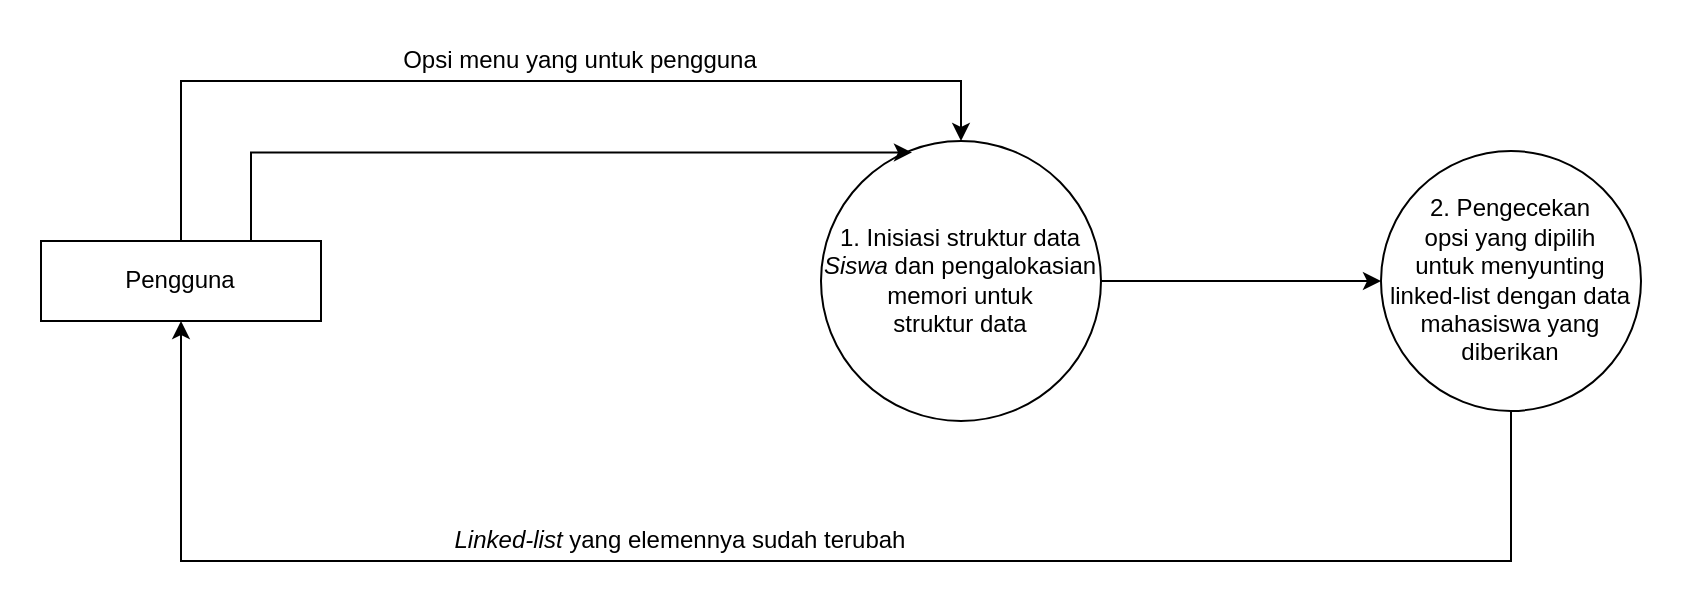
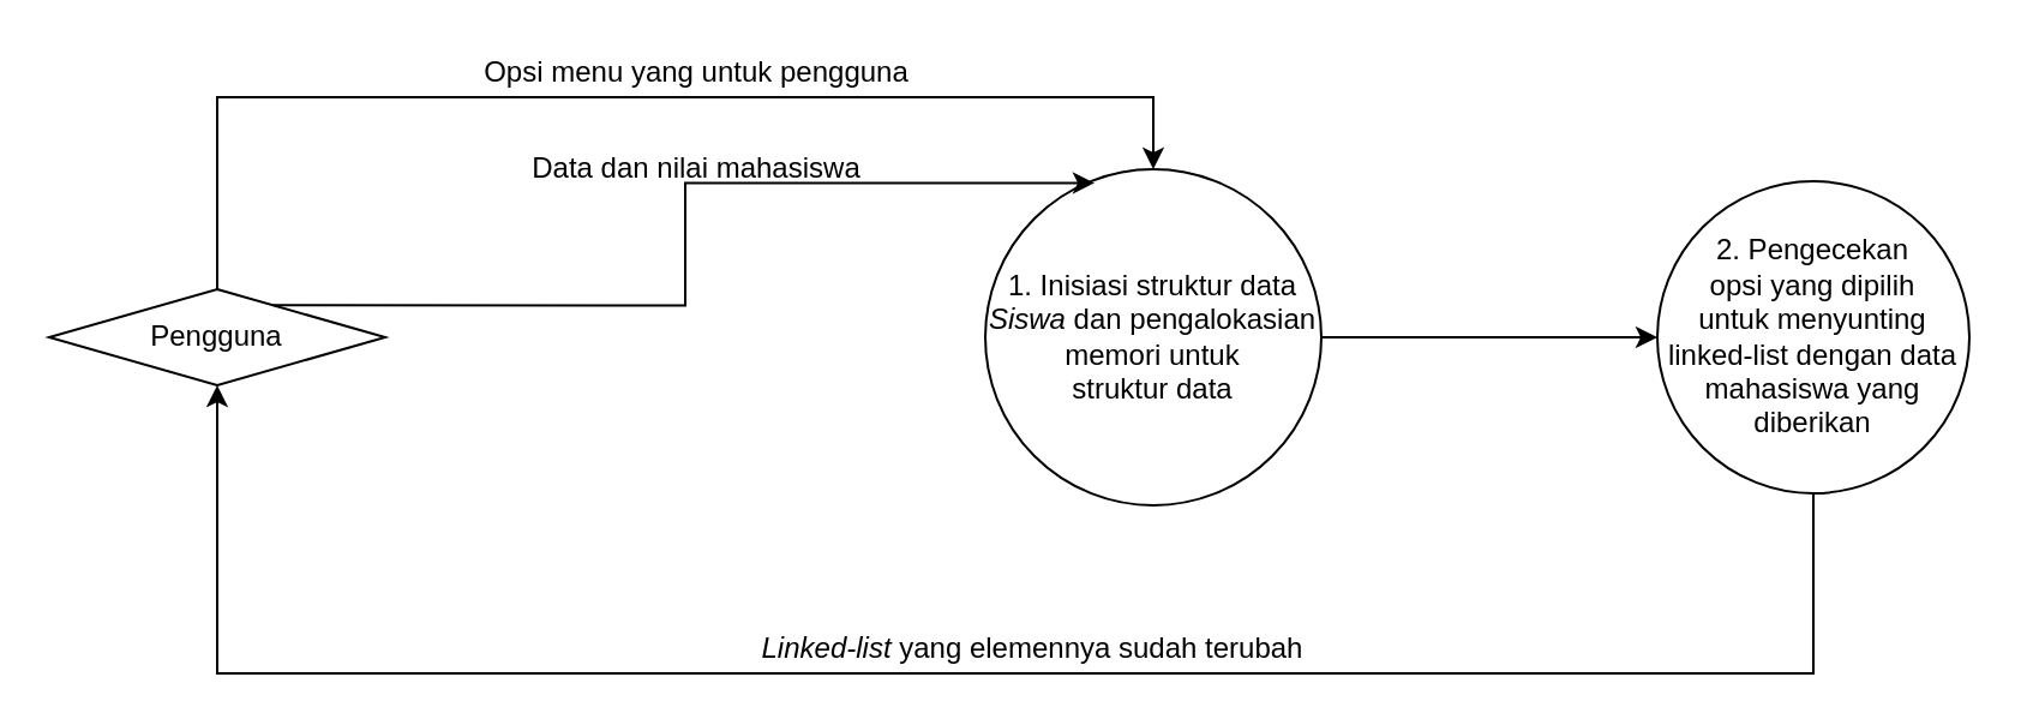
  <mxCell id="0" />
  <mxCell id="1" parent="0" />
- <mxCell id="2" value="Pengguna" style="rounded=0;whiteSpace=wrap;html=1;" parent="1" vertex="1"><mxGeometry x="20" y="120" width="140" height="40" as="geometry" /></mxCell>
+ <mxCell id="2" value="Pengguna" style="rhombus;whiteSpace=wrap;html=1;" parent="1" vertex="1"><mxGeometry x="20" y="120" width="140" height="40" as="geometry" /></mxCell>
  <mxCell id="3" style="edgeStyle=orthogonalEdgeStyle;rounded=0;orthogonalLoop=1;jettySize=auto;html=1;entryX=0.5;entryY=1;entryDx=0;entryDy=0;exitX=0.5;exitY=1;exitDx=0;exitDy=0;" parent="1" source="11" target="2" edge="1"><mxGeometry relative="1" as="geometry"><mxPoint x="370" y="230" as="sourcePoint" /><Array as="points"><mxPoint x="755" y="280" /><mxPoint x="90" y="280" /></Array></mxGeometry></mxCell>
  <mxCell id="4" style="edgeStyle=orthogonalEdgeStyle;rounded=0;orthogonalLoop=1;jettySize=auto;html=1;exitX=1;exitY=0.5;exitDx=0;exitDy=0;entryX=0;entryY=0.5;entryDx=0;entryDy=0;" edge="1" parent="1" source="5" target="11"><mxGeometry relative="1" as="geometry" /></mxCell>
  <mxCell id="5" value="1. Inisiasi struktur data &lt;i&gt;Siswa&lt;/i&gt;&amp;nbsp;dan pengalokasian memori untuk &lt;br&gt;struktur data" style="ellipse;whiteSpace=wrap;html=1;aspect=fixed;" parent="1" vertex="1"><mxGeometry x="410" y="70" width="140" height="140" as="geometry" /></mxCell>
  <mxCell id="6" style="edgeStyle=orthogonalEdgeStyle;rounded=0;orthogonalLoop=1;jettySize=auto;html=1;exitX=0.5;exitY=0;exitDx=0;exitDy=0;entryX=0.5;entryY=0;entryDx=0;entryDy=0;" parent="1" source="2" target="5" edge="1"><mxGeometry relative="1" as="geometry"><Array as="points"><mxPoint x="90" y="40" /><mxPoint x="480" y="40" /></Array></mxGeometry></mxCell>
  <mxCell id="7" value="Opsi menu yang untuk pengguna" style="text;html=1;align=center;verticalAlign=middle;whiteSpace=wrap;rounded=0;" parent="1" vertex="1"><mxGeometry x="190" y="20" width="200" height="20" as="geometry" /></mxCell>
- <mxCell id="8" value="&lt;i&gt;Linked-list &lt;/i&gt;yang elemennya sudah terubah" style="text;html=1;align=center;verticalAlign=middle;whiteSpace=wrap;rounded=0;" parent="1" vertex="1"><mxGeometry x="220" y="260" width="240" height="20" as="geometry" /></mxCell>
+ <mxCell id="8" value="&lt;i&gt;Linked-list &lt;/i&gt;yang elemennya sudah terubah" style="text;html=1;align=center;verticalAlign=middle;whiteSpace=wrap;rounded=0;" parent="1" vertex="1"><mxGeometry x="310" y="260" width="240" height="20" as="geometry" /></mxCell>
  <mxCell id="9" style="edgeStyle=orthogonalEdgeStyle;rounded=0;orthogonalLoop=1;jettySize=auto;html=1;exitX=0.75;exitY=0;exitDx=0;exitDy=0;entryX=0.325;entryY=0.041;entryDx=0;entryDy=0;entryPerimeter=0;" parent="1" source="2" target="5" edge="1"><mxGeometry relative="1" as="geometry" /></mxCell>
+ <mxCell id="10" value="Data dan nilai mahasiswa" style="text;html=1;align=center;verticalAlign=middle;whiteSpace=wrap;rounded=0;" parent="1" vertex="1"><mxGeometry x="190" y="60" width="200" height="20" as="geometry" /></mxCell>
  <mxCell id="11" value="2. Pengecekan &lt;br&gt;opsi yang dipilih &lt;br&gt;untuk menyunting linked-list dengan data mahasiswa yang diberikan" style="ellipse;whiteSpace=wrap;html=1;aspect=fixed;" vertex="1" parent="1"><mxGeometry x="690" y="75" width="130" height="130" as="geometry" /></mxCell>
